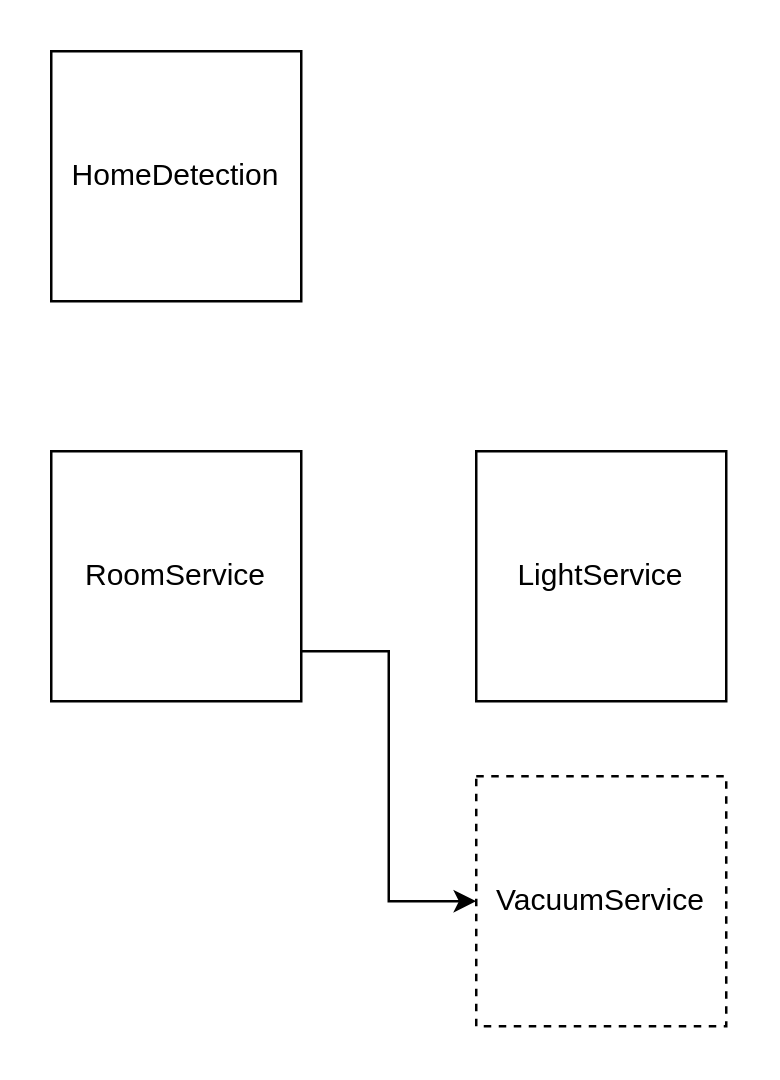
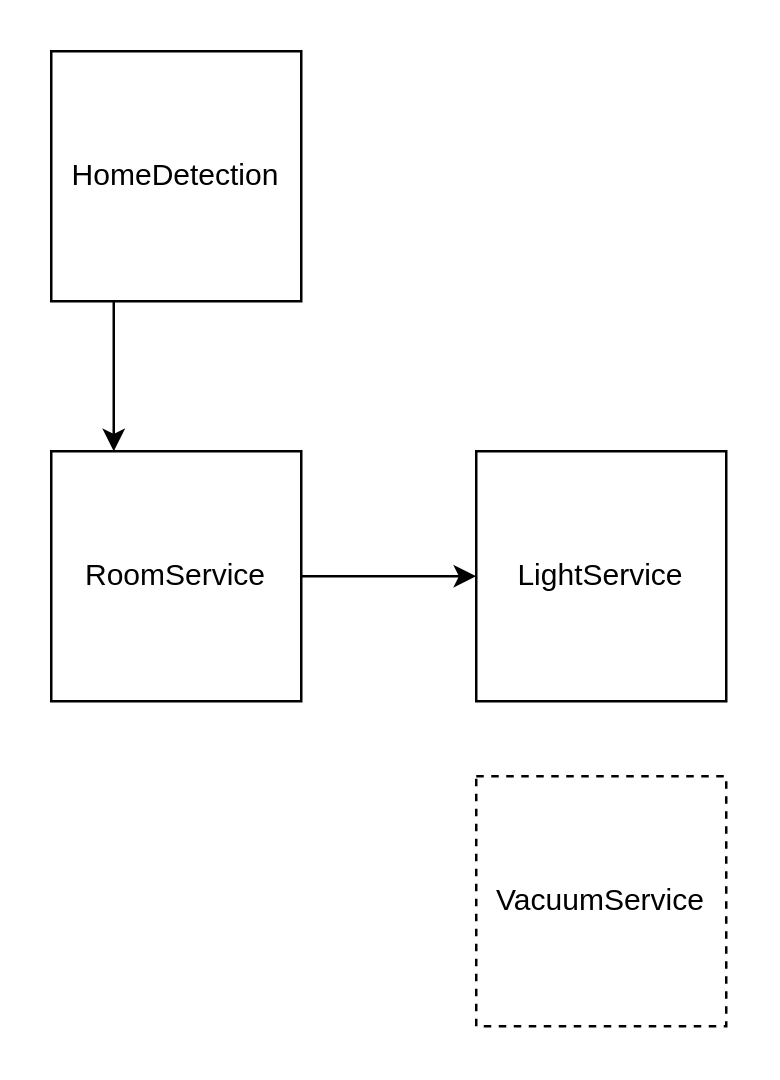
  <mxCell id="0" />
  <mxCell id="1" parent="0" />
+ <mxCell id="2" style="edgeStyle=orthogonalEdgeStyle;rounded=0;orthogonalLoop=1;jettySize=auto;html=1;entryX=0.25;entryY=0;entryDx=0;entryDy=0;" edge="1" parent="1" source="3" target="6"><mxGeometry relative="1" as="geometry"><Array as="points"><mxPoint x="45" y="130" /><mxPoint x="45" y="130" /></Array></mxGeometry></mxCell>
  <mxCell id="3" value="HomeDetection" style="whiteSpace=wrap;html=1;aspect=fixed;" vertex="1" parent="1"><mxGeometry x="20" y="20" width="100" height="100" as="geometry" /></mxCell>
- <mxCell id="5" style="edgeStyle=orthogonalEdgeStyle;rounded=0;orthogonalLoop=1;jettySize=auto;html=1;entryX=0;entryY=0.5;entryDx=0;entryDy=0;" edge="1" parent="1" source="6" target="8"><mxGeometry relative="1" as="geometry"><Array as="points"><mxPoint x="155" y="260" /><mxPoint x="155" y="360" /></Array></mxGeometry></mxCell>
+ <mxCell id="4" style="edgeStyle=orthogonalEdgeStyle;rounded=0;orthogonalLoop=1;jettySize=auto;html=1;entryX=0;entryY=0.5;entryDx=0;entryDy=0;" edge="1" parent="1" source="6" target="7"><mxGeometry relative="1" as="geometry" /></mxCell>
  <mxCell id="6" value="RoomService" style="whiteSpace=wrap;html=1;aspect=fixed;" vertex="1" parent="1"><mxGeometry x="20" y="180" width="100" height="100" as="geometry" /></mxCell>
  <mxCell id="7" value="LightService" style="whiteSpace=wrap;html=1;aspect=fixed;" vertex="1" parent="1"><mxGeometry x="190" y="180" width="100" height="100" as="geometry" /></mxCell>
  <mxCell id="8" value="VacuumService" style="whiteSpace=wrap;html=1;aspect=fixed;dashed=1;" vertex="1" parent="1"><mxGeometry x="190" y="310" width="100" height="100" as="geometry" /></mxCell>
